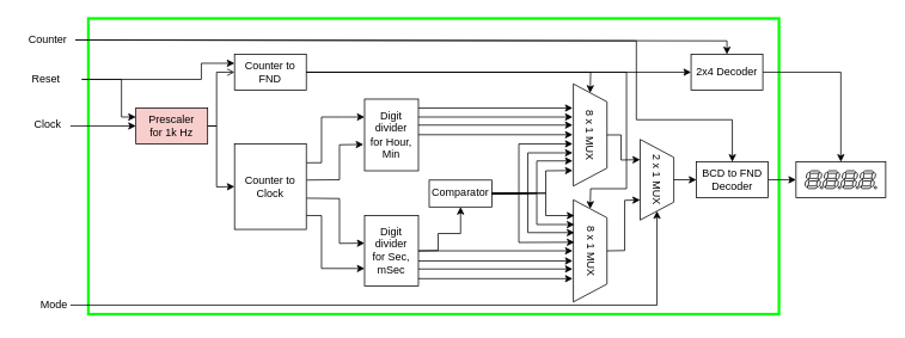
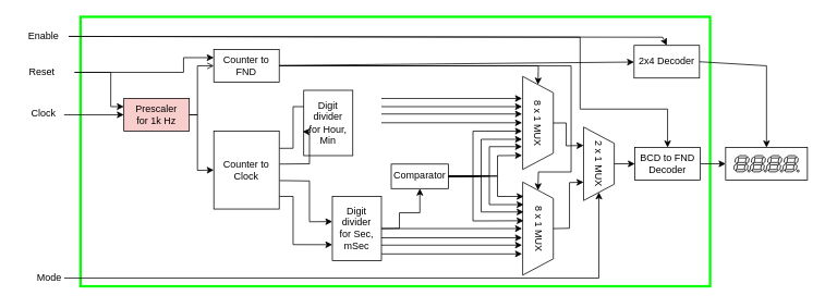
  <mxCell id="0" />
  <mxCell id="1" parent="0" />
  <mxCell id="2" value="" style="rounded=0;whiteSpace=wrap;html=1;fillColor=none;strokeWidth=3;strokeColor=#00FF00;" vertex="1" parent="1"><mxGeometry x="98" y="20" width="770" height="330" as="geometry" /></mxCell>
  <mxCell id="3" style="edgeStyle=none;rounded=0;html=1;exitX=1;exitY=0.5;exitDx=0;exitDy=0;entryX=0;entryY=0.5;entryDx=0;entryDy=0;endArrow=open;" edge="1" parent="1" source="4" target="6"><mxGeometry relative="1" as="geometry"><Array as="points"><mxPoint x="241" y="140" /><mxPoint x="241" y="80" /></Array></mxGeometry></mxCell>
  <mxCell id="4" value="Prescaler&lt;br&gt;for 1k Hz" style="rounded=0;whiteSpace=wrap;html=1;fillColor=#f8cecc;" vertex="1" parent="1"><mxGeometry x="151" y="120" width="80" height="40" as="geometry" /></mxCell>
  <mxCell id="5" value="" style="edgeStyle=none;rounded=0;html=1;" edge="1" parent="1" source="6" target="10"><mxGeometry relative="1" as="geometry" /></mxCell>
  <mxCell id="6" value="Counter to FND" style="rounded=0;whiteSpace=wrap;html=1;" vertex="1" parent="1"><mxGeometry x="261" y="60" width="80" height="40" as="geometry" /></mxCell>
  <mxCell id="7" value="" style="edgeStyle=none;rounded=0;html=1;entryX=0;entryY=0.25;entryDx=0;entryDy=0;exitX=1.003;exitY=0.221;exitDx=0;exitDy=0;exitPerimeter=0;" edge="1" parent="1" source="8" target="11"><mxGeometry relative="1" as="geometry"><Array as="points"><mxPoint x="358" y="181" /><mxPoint x="358" y="130" /><mxPoint x="381" y="130" /></Array></mxGeometry></mxCell>
  <mxCell id="8" value="Counter to Clock" style="rounded=0;whiteSpace=wrap;html=1;" vertex="1" parent="1"><mxGeometry x="261" y="160" width="80" height="95.38" as="geometry" /></mxCell>
  <mxCell id="9" style="edgeStyle=none;html=1;exitX=1;exitY=0.5;exitDx=0;exitDy=0;entryX=0.5;entryY=0;entryDx=0;entryDy=0;rounded=0;" edge="1" parent="1" source="10" target="20"><mxGeometry relative="1" as="geometry"><Array as="points"><mxPoint x="937" y="80" /></Array></mxGeometry></mxCell>
- <mxCell id="10" value="2x4 Decoder" style="rounded=0;whiteSpace=wrap;html=1;" vertex="1" parent="1"><mxGeometry x="770" y="60" width="80" height="40" as="geometry" /></mxCell>
- <mxCell id="11" value="Digit divider&lt;br&gt;for Hour, Min" style="rounded=0;whiteSpace=wrap;html=1;" vertex="1" parent="1"><mxGeometry x="406" y="110" width="60" height="80" as="geometry" /></mxCell>
+ <mxCell id="10" value="2x4 Decoder" style="rounded=0;whiteSpace=wrap;html=1;" vertex="1" parent="1"><mxGeometry x="775" y="55" width="80" height="40" as="geometry" /></mxCell>
+ <mxCell id="11" value="Digit divider&lt;br&gt;for Hour, Min" style="rounded=0;whiteSpace=wrap;html=1;" vertex="1" parent="1"><mxGeometry x="371" y="110" width="60" height="80" as="geometry" /></mxCell>
  <mxCell id="12" value="Digit divider&lt;br&gt;for Sec, mSec" style="rounded=0;whiteSpace=wrap;html=1;" vertex="1" parent="1"><mxGeometry x="406" y="240" width="60" height="78.75" as="geometry" /></mxCell>
  <mxCell id="13" value="" style="edgeStyle=none;rounded=0;html=1;" edge="1" parent="1" source="14" target="20"><mxGeometry relative="1" as="geometry" /></mxCell>
  <mxCell id="14" value="BCD to FND Decoder" style="rounded=0;whiteSpace=wrap;html=1;" vertex="1" parent="1"><mxGeometry x="776" y="180" width="80" height="40" as="geometry" /></mxCell>
  <mxCell id="15" value="" style="group" vertex="1" connectable="0" parent="1"><mxGeometry x="887" y="180" width="100" height="40" as="geometry" /></mxCell>
  <mxCell id="16" value="" style="verticalLabelPosition=bottom;shadow=0;dashed=0;align=center;html=1;verticalAlign=top;shape=mxgraph.electrical.opto_electronics.7_segment_display_with_dp;pointerEvents=1;" vertex="1" parent="15"><mxGeometry x="10" y="10" width="20" height="20" as="geometry" /></mxCell>
  <mxCell id="17" value="" style="verticalLabelPosition=bottom;shadow=0;dashed=0;align=center;html=1;verticalAlign=top;shape=mxgraph.electrical.opto_electronics.7_segment_display_with_dp;pointerEvents=1;" vertex="1" parent="15"><mxGeometry x="30" y="10" width="20" height="20" as="geometry" /></mxCell>
  <mxCell id="18" value="" style="verticalLabelPosition=bottom;shadow=0;dashed=0;align=center;html=1;verticalAlign=top;shape=mxgraph.electrical.opto_electronics.7_segment_display_with_dp;pointerEvents=1;" vertex="1" parent="15"><mxGeometry x="50" y="10" width="20" height="20" as="geometry" /></mxCell>
  <mxCell id="19" value="" style="verticalLabelPosition=bottom;shadow=0;dashed=0;align=center;html=1;verticalAlign=top;shape=mxgraph.electrical.opto_electronics.7_segment_display_with_dp;pointerEvents=1;" vertex="1" parent="15"><mxGeometry x="70" y="10" width="20" height="20" as="geometry" /></mxCell>
  <mxCell id="20" value="" style="rounded=0;whiteSpace=wrap;html=1;fillColor=none;" vertex="1" parent="15"><mxGeometry width="100" height="40" as="geometry" /></mxCell>
  <mxCell id="21" value="" style="edgeStyle=none;rounded=0;html=1;" edge="1" parent="1" source="22" target="14"><mxGeometry relative="1" as="geometry" /></mxCell>
  <mxCell id="22" value="2 x 1 MUX" style="shape=trapezoid;perimeter=trapezoidPerimeter;whiteSpace=wrap;html=1;fixedSize=1;fillColor=none;rotation=90;" vertex="1" parent="1"><mxGeometry x="687" y="181.25" width="90" height="37.5" as="geometry" /></mxCell>
  <mxCell id="23" style="edgeStyle=none;rounded=0;html=1;exitX=0.5;exitY=0;exitDx=0;exitDy=0;entryX=0.75;entryY=1;entryDx=0;entryDy=0;" edge="1" parent="1" source="24" target="22"><mxGeometry relative="1" as="geometry"><Array as="points"><mxPoint x="696" y="279" /><mxPoint x="696" y="223" /></Array></mxGeometry></mxCell>
  <mxCell id="24" value="8 x 1 MUX" style="shape=trapezoid;perimeter=trapezoidPerimeter;whiteSpace=wrap;html=1;fixedSize=1;fillColor=none;rotation=90;" vertex="1" parent="1"><mxGeometry x="600.5" y="260.63" width="114" height="37.5" as="geometry" /></mxCell>
  <mxCell id="25" value="" style="endArrow=classic;html=1;rounded=0;exitX=1;exitY=0.5;exitDx=0;exitDy=0;entryX=0;entryY=0.5;entryDx=0;entryDy=0;" edge="1" parent="1" source="4" target="8"><mxGeometry width="50" height="50" relative="1" as="geometry"><mxPoint x="411" y="260" as="sourcePoint" /><mxPoint x="461" y="210" as="targetPoint" /><Array as="points"><mxPoint x="241" y="140" /><mxPoint x="241" y="208" /></Array></mxGeometry></mxCell>
  <mxCell id="26" value="" style="endArrow=classic;html=1;rounded=0;entryX=-0.022;entryY=0.632;entryDx=0;entryDy=0;entryPerimeter=0;exitX=1.007;exitY=0.423;exitDx=0;exitDy=0;exitPerimeter=0;" edge="1" parent="1" source="8" target="11"><mxGeometry width="50" height="50" relative="1" as="geometry"><mxPoint x="341" y="190" as="sourcePoint" /><mxPoint x="411" y="170" as="targetPoint" /><Array as="points"><mxPoint x="378" y="200" /><mxPoint x="378" y="161" /></Array></mxGeometry></mxCell>
  <mxCell id="27" value="" style="endArrow=classic;html=1;rounded=0;entryX=0;entryY=0.391;entryDx=0;entryDy=0;entryPerimeter=0;exitX=1.008;exitY=0.635;exitDx=0;exitDy=0;exitPerimeter=0;" edge="1" parent="1" source="8" target="12"><mxGeometry width="50" height="50" relative="1" as="geometry"><mxPoint x="341" y="211" as="sourcePoint" /><mxPoint x="411" y="170" as="targetPoint" /><Array as="points"><mxPoint x="378" y="221" /><mxPoint x="378" y="271" /></Array></mxGeometry></mxCell>
  <mxCell id="28" value="" style="endArrow=classic;html=1;rounded=0;entryX=0;entryY=0.75;entryDx=0;entryDy=0;exitX=1.003;exitY=0.838;exitDx=0;exitDy=0;exitPerimeter=0;" edge="1" parent="1" source="8" target="12"><mxGeometry width="50" height="50" relative="1" as="geometry"><mxPoint x="351" y="230" as="sourcePoint" /><mxPoint x="431" y="248.75" as="targetPoint" /><Array as="points"><mxPoint x="358" y="240" /><mxPoint x="358" y="299" /></Array></mxGeometry></mxCell>
  <mxCell id="29" value="" style="endArrow=classic;html=1;rounded=0;startArrow=none;" edge="1" parent="1"><mxGeometry width="50" height="50" relative="1" as="geometry"><mxPoint x="78" y="140" as="sourcePoint" /><mxPoint x="151" y="140" as="targetPoint" /></mxGeometry></mxCell>
  <mxCell id="30" value="&lt;font face=&quot;helvetica&quot;&gt;Clock&lt;/font&gt;" style="text;whiteSpace=wrap;html=1;" vertex="1" parent="1"><mxGeometry x="35.5" y="125" width="57.5" height="30" as="geometry" /></mxCell>
  <mxCell id="31" value="" style="endArrow=classic;html=1;rounded=0;entryX=1;entryY=0.5;entryDx=0;entryDy=0;" edge="1" parent="1" target="22"><mxGeometry width="50" height="50" relative="1" as="geometry"><mxPoint x="78" y="340" as="sourcePoint" /><mxPoint x="478" y="220" as="targetPoint" /><Array as="points"><mxPoint x="732" y="340" /></Array></mxGeometry></mxCell>
  <mxCell id="32" value="Mode" style="text;html=1;strokeColor=none;fillColor=none;align=center;verticalAlign=middle;whiteSpace=wrap;rounded=0;" vertex="1" parent="1"><mxGeometry x="30" y="325" width="60" height="30" as="geometry" /></mxCell>
  <mxCell id="33" value="Reset" style="text;html=1;strokeColor=none;fillColor=none;align=center;verticalAlign=middle;whiteSpace=wrap;rounded=0;" vertex="1" parent="1"><mxGeometry x="20" y="72" width="61.5" height="32" as="geometry" /></mxCell>
  <mxCell id="34" value="" style="endArrow=classic;html=1;exitX=1;exitY=0.5;exitDx=0;exitDy=0;entryX=0;entryY=0.25;entryDx=0;entryDy=0;rounded=0;" edge="1" parent="1" target="4"><mxGeometry width="50" height="50" relative="1" as="geometry"><mxPoint x="90.5" y="88" as="sourcePoint" /><mxPoint x="434" y="167" as="targetPoint" /><Array as="points"><mxPoint x="135" y="88" /><mxPoint x="135" y="130" /></Array></mxGeometry></mxCell>
  <mxCell id="35" value="" style="endArrow=classic;html=1;rounded=0;entryX=0;entryY=0.25;entryDx=0;entryDy=0;" edge="1" parent="1" target="6"><mxGeometry width="50" height="50" relative="1" as="geometry"><mxPoint x="91" y="88" as="sourcePoint" /><mxPoint x="351" y="167" as="targetPoint" /><Array as="points"><mxPoint x="224" y="88" /><mxPoint x="224" y="70" /></Array></mxGeometry></mxCell>
  <mxCell id="36" value="" style="endArrow=classic;html=1;rounded=0;entryX=0;entryY=0.5;entryDx=0;entryDy=0;exitX=1;exitY=0.5;exitDx=0;exitDy=0;" edge="1" parent="1" source="6" target="47"><mxGeometry width="50" height="50" relative="1" as="geometry"><mxPoint x="713" y="217" as="sourcePoint" /><mxPoint x="657.5" y="113" as="targetPoint" /><Array as="points"><mxPoint x="613" y="80" /><mxPoint x="658" y="80" /></Array></mxGeometry></mxCell>
- <mxCell id="37" value="Counter" style="text;html=1;strokeColor=none;fillColor=none;align=center;verticalAlign=middle;whiteSpace=wrap;rounded=0;" vertex="1" parent="1"><mxGeometry x="22" y="28" width="61.5" height="32" as="geometry" /></mxCell>
+ <mxCell id="37" value="Enable" style="text;html=1;strokeColor=none;fillColor=none;align=center;verticalAlign=middle;whiteSpace=wrap;rounded=0;" vertex="1" parent="1"><mxGeometry x="22" y="28" width="61.5" height="32" as="geometry" /></mxCell>
  <mxCell id="38" value="" style="endArrow=classic;html=1;rounded=0;exitX=1;exitY=0.5;exitDx=0;exitDy=0;entryX=0.5;entryY=0;entryDx=0;entryDy=0;" edge="1" parent="1" source="37" target="10"><mxGeometry width="50" height="50" relative="1" as="geometry"><mxPoint x="191" y="217" as="sourcePoint" /><mxPoint x="798" y="60" as="targetPoint" /><Array as="points"><mxPoint x="810" y="45" /></Array></mxGeometry></mxCell>
  <mxCell id="39" value="" style="endArrow=classic;html=1;rounded=0;entryX=0.5;entryY=0;entryDx=0;entryDy=0;exitX=1;exitY=0.5;exitDx=0;exitDy=0;" edge="1" parent="1" source="37" target="14"><mxGeometry width="50" height="50" relative="1" as="geometry"><mxPoint x="188" y="45" as="sourcePoint" /><mxPoint x="788" y="181" as="targetPoint" /><Array as="points"><mxPoint x="709" y="45" /><mxPoint x="709" y="133" /><mxPoint x="816" y="133" /></Array></mxGeometry></mxCell>
  <mxCell id="40" value="Comparator" style="rounded=0;whiteSpace=wrap;html=1;" vertex="1" parent="1"><mxGeometry x="478" y="200.38" width="70" height="30" as="geometry" /></mxCell>
  <mxCell id="41" value="" style="group" vertex="1" connectable="0" parent="1"><mxGeometry x="466" y="120" width="172" height="29.76" as="geometry" /></mxCell>
  <mxCell id="42" value="" style="edgeStyle=none;rounded=0;html=1;" edge="1" parent="41"><mxGeometry relative="1" as="geometry"><mxPoint y="19" as="sourcePoint" /><mxPoint x="172" y="19" as="targetPoint" /></mxGeometry></mxCell>
  <mxCell id="43" value="" style="edgeStyle=none;rounded=0;html=1;" edge="1" parent="41"><mxGeometry relative="1" as="geometry"><mxPoint y="10" as="sourcePoint" /><mxPoint x="172" y="10" as="targetPoint" /></mxGeometry></mxCell>
  <mxCell id="44" value="" style="edgeStyle=none;rounded=0;html=1;" edge="1" parent="41"><mxGeometry relative="1" as="geometry"><mxPoint as="sourcePoint" /><mxPoint x="172" as="targetPoint" /></mxGeometry></mxCell>
  <mxCell id="45" value="" style="edgeStyle=none;rounded=0;html=1;" edge="1" parent="41"><mxGeometry relative="1" as="geometry"><mxPoint y="29.76" as="sourcePoint" /><mxPoint x="172" y="29.76" as="targetPoint" /></mxGeometry></mxCell>
  <mxCell id="46" style="edgeStyle=none;rounded=0;html=1;exitX=0.5;exitY=0;exitDx=0;exitDy=0;entryX=0.25;entryY=1;entryDx=0;entryDy=0;" edge="1" parent="1" source="47" target="22"><mxGeometry relative="1" as="geometry"><Array as="points"><mxPoint x="692" y="150" /><mxPoint x="692" y="178" /></Array></mxGeometry></mxCell>
  <mxCell id="47" value="8 x 1 MUX" style="shape=trapezoid;perimeter=trapezoidPerimeter;whiteSpace=wrap;html=1;fixedSize=1;fillColor=none;rotation=90;" vertex="1" parent="1"><mxGeometry x="600.5" y="131.25" width="114" height="37.5" as="geometry" /></mxCell>
  <mxCell id="48" value="" style="group" vertex="1" connectable="0" parent="1"><mxGeometry x="578" y="215" width="30" height="55" as="geometry" /></mxCell>
  <mxCell id="49" value="" style="edgeStyle=none;rounded=0;html=1;exitX=1;exitY=0.5;exitDx=0;exitDy=0;" edge="1" parent="48" source="40"><mxGeometry relative="1" as="geometry"><mxPoint x="-110" y="44" as="sourcePoint" /><mxPoint x="62" y="44" as="targetPoint" /><Array as="points"><mxPoint x="10" /><mxPoint x="10" y="44" /></Array></mxGeometry></mxCell>
  <mxCell id="50" value="" style="edgeStyle=none;rounded=0;html=1;exitX=1;exitY=0.5;exitDx=0;exitDy=0;" edge="1" parent="48" source="40"><mxGeometry relative="1" as="geometry"><mxPoint x="-110" y="35" as="sourcePoint" /><mxPoint x="62" y="35" as="targetPoint" /><Array as="points"><mxPoint x="20" /><mxPoint x="20" y="35" /></Array></mxGeometry></mxCell>
  <mxCell id="51" value="" style="edgeStyle=none;rounded=0;html=1;exitX=1;exitY=0.5;exitDx=0;exitDy=0;" edge="1" parent="48" source="40"><mxGeometry relative="1" as="geometry"><mxPoint x="-110" y="25" as="sourcePoint" /><mxPoint x="62" y="25" as="targetPoint" /><Array as="points"><mxPoint x="30" /><mxPoint x="30" y="25" /></Array></mxGeometry></mxCell>
  <mxCell id="52" value="" style="edgeStyle=none;rounded=0;html=1;exitX=1;exitY=0.5;exitDx=0;exitDy=0;" edge="1" parent="48" source="40"><mxGeometry relative="1" as="geometry"><mxPoint x="-110" y="54.76" as="sourcePoint" /><mxPoint x="62" y="54.76" as="targetPoint" /><Array as="points"><mxPoint /><mxPoint y="55" /></Array></mxGeometry></mxCell>
  <mxCell id="53" value="" style="edgeStyle=none;rounded=0;html=1;exitX=1;exitY=0.5;exitDx=0;exitDy=0;" edge="1" parent="1" source="40"><mxGeometry relative="1" as="geometry"><mxPoint x="548" y="210" as="sourcePoint" /><mxPoint x="638" y="179" as="targetPoint" /><Array as="points"><mxPoint x="598" y="215" /><mxPoint x="598" y="179" /></Array></mxGeometry></mxCell>
  <mxCell id="54" value="" style="edgeStyle=none;rounded=0;html=1;exitX=1;exitY=0.5;exitDx=0;exitDy=0;" edge="1" parent="1" source="40"><mxGeometry relative="1" as="geometry"><mxPoint x="466" y="170" as="sourcePoint" /><mxPoint x="638" y="170" as="targetPoint" /><Array as="points"><mxPoint x="588" y="215" /><mxPoint x="588" y="170" /></Array></mxGeometry></mxCell>
  <mxCell id="55" value="" style="edgeStyle=none;rounded=0;html=1;exitX=1;exitY=0.5;exitDx=0;exitDy=0;" edge="1" parent="1" source="40"><mxGeometry relative="1" as="geometry"><mxPoint x="466" y="160" as="sourcePoint" /><mxPoint x="638" y="160" as="targetPoint" /><Array as="points"><mxPoint x="578" y="215" /><mxPoint x="578" y="160" /></Array></mxGeometry></mxCell>
  <mxCell id="56" value="" style="edgeStyle=none;rounded=0;html=1;exitX=1;exitY=0.5;exitDx=0;exitDy=0;" edge="1" parent="1" source="40"><mxGeometry relative="1" as="geometry"><mxPoint x="548" y="210" as="sourcePoint" /><mxPoint x="638" y="189.76" as="targetPoint" /><Array as="points"><mxPoint x="608" y="215" /><mxPoint x="608" y="190" /></Array></mxGeometry></mxCell>
  <mxCell id="57" value="" style="edgeStyle=none;rounded=0;html=1;" edge="1" parent="1"><mxGeometry relative="1" as="geometry"><mxPoint x="466" y="299.62" as="sourcePoint" /><mxPoint x="638" y="299.62" as="targetPoint" /></mxGeometry></mxCell>
  <mxCell id="58" value="" style="edgeStyle=none;rounded=0;html=1;" edge="1" parent="1"><mxGeometry relative="1" as="geometry"><mxPoint x="466" y="290.62" as="sourcePoint" /><mxPoint x="638" y="290.62" as="targetPoint" /></mxGeometry></mxCell>
  <mxCell id="59" value="" style="edgeStyle=none;rounded=0;html=1;" edge="1" parent="1"><mxGeometry relative="1" as="geometry"><mxPoint x="466" y="279.34" as="sourcePoint" /><mxPoint x="638" y="279.34" as="targetPoint" /></mxGeometry></mxCell>
  <mxCell id="60" value="" style="edgeStyle=none;rounded=0;html=1;" edge="1" parent="1"><mxGeometry relative="1" as="geometry"><mxPoint x="466" y="310.38" as="sourcePoint" /><mxPoint x="638" y="310.38" as="targetPoint" /></mxGeometry></mxCell>
  <mxCell id="61" value="" style="edgeStyle=none;rounded=0;html=1;entryX=0.5;entryY=1;entryDx=0;entryDy=0;exitX=1;exitY=0.5;exitDx=0;exitDy=0;" edge="1" parent="1" source="12" target="40"><mxGeometry relative="1" as="geometry"><mxPoint x="468" y="279" as="sourcePoint" /><mxPoint x="648" y="290.62" as="targetPoint" /><Array as="points"><mxPoint x="488" y="279" /><mxPoint x="488" y="260" /><mxPoint x="513" y="260" /></Array></mxGeometry></mxCell>
  <mxCell id="62" value="" style="endArrow=classic;html=1;rounded=0;exitX=1;exitY=0.5;exitDx=0;exitDy=0;entryX=0;entryY=0.5;entryDx=0;entryDy=0;" edge="1" parent="1" source="6" target="24"><mxGeometry width="50" height="50" relative="1" as="geometry"><mxPoint x="558" y="190" as="sourcePoint" /><mxPoint x="608" y="140" as="targetPoint" /><Array as="points"><mxPoint x="698" y="80" /><mxPoint x="698" y="210" /><mxPoint x="658" y="210" /></Array></mxGeometry></mxCell>
